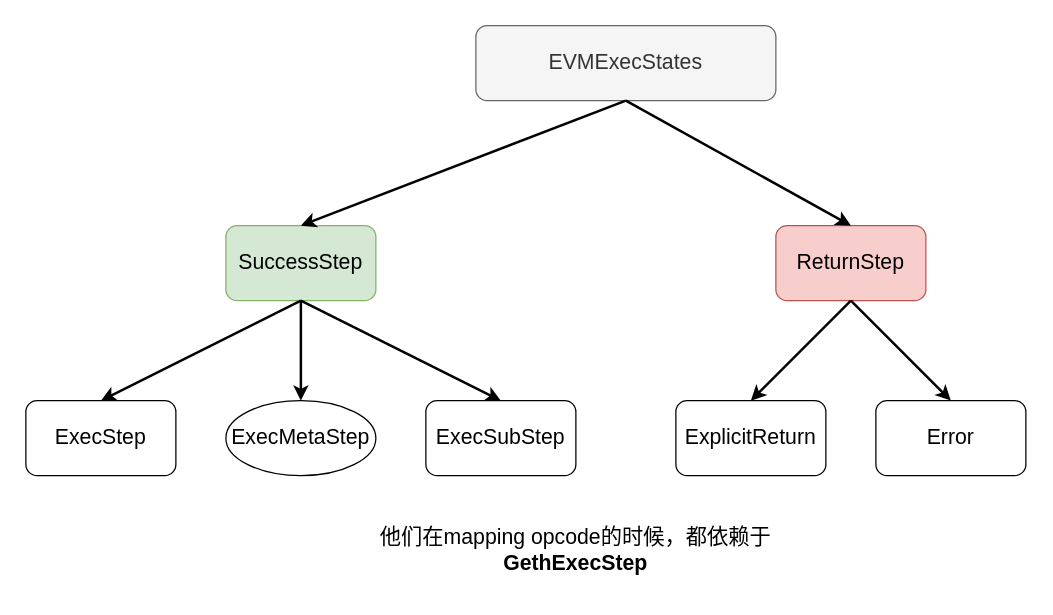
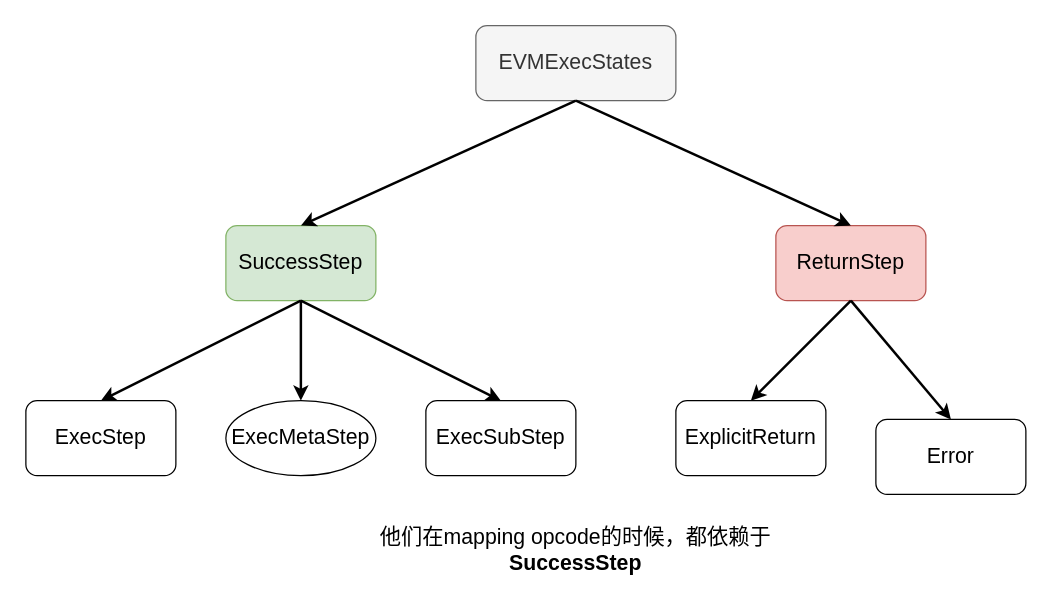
  <mxCell id="0" />
  <mxCell id="1" parent="0" />
- <mxCell id="2" value="&lt;font style=&quot;font-size: 17px;&quot;&gt;EVMExecStates&lt;/font&gt;" style="rounded=1;whiteSpace=wrap;html=1;fillColor=#f5f5f5;fontColor=#333333;strokeColor=#666666;" vertex="1" parent="1"><mxGeometry x="380" y="20" width="240" height="60" as="geometry" /></mxCell>
+ <mxCell id="2" value="&lt;font style=&quot;font-size: 17px;&quot;&gt;EVMExecStates&lt;/font&gt;" style="rounded=1;whiteSpace=wrap;html=1;fillColor=#f5f5f5;fontColor=#333333;strokeColor=#666666;" vertex="1" parent="1"><mxGeometry x="380" y="20" width="160" height="60" as="geometry" /></mxCell>
  <mxCell id="3" value="SuccessStep" style="rounded=1;whiteSpace=wrap;html=1;fontSize=17;fillColor=#d5e8d4;strokeColor=#82b366;" vertex="1" parent="1"><mxGeometry x="180" y="180" width="120" height="60" as="geometry" /></mxCell>
  <mxCell id="4" value="ReturnStep" style="rounded=1;whiteSpace=wrap;html=1;fontSize=17;fillColor=#f8cecc;strokeColor=#b85450;" vertex="1" parent="1"><mxGeometry x="620" y="180" width="120" height="60" as="geometry" /></mxCell>
  <mxCell id="5" value="ExecStep" style="rounded=1;whiteSpace=wrap;html=1;fontSize=17;" vertex="1" parent="1"><mxGeometry x="20" y="320" width="120" height="60" as="geometry" /></mxCell>
  <mxCell id="6" value="ExecMetaStep" style="ellipse;whiteSpace=wrap;html=1;fontSize=17;" vertex="1" parent="1"><mxGeometry x="180" y="320" width="120" height="60" as="geometry" /></mxCell>
  <mxCell id="7" value="ExecSubStep" style="rounded=1;whiteSpace=wrap;html=1;fontSize=17;" vertex="1" parent="1"><mxGeometry x="340" y="320" width="120" height="60" as="geometry" /></mxCell>
  <mxCell id="8" value="ExplicitReturn" style="rounded=1;whiteSpace=wrap;html=1;fontSize=17;" vertex="1" parent="1"><mxGeometry x="540" y="320" width="120" height="60" as="geometry" /></mxCell>
- <mxCell id="9" value="Error" style="rounded=1;whiteSpace=wrap;html=1;fontSize=17;" vertex="1" parent="1"><mxGeometry x="700" y="320" width="120" height="60" as="geometry" /></mxCell>
+ <mxCell id="9" value="Error" style="rounded=1;whiteSpace=wrap;html=1;fontSize=17;" vertex="1" parent="1"><mxGeometry x="700" y="335" width="120" height="60" as="geometry" /></mxCell>
  <mxCell id="10" value="" style="endArrow=classic;html=1;rounded=0;fontSize=17;strokeWidth=2;exitX=0.5;exitY=1;exitDx=0;exitDy=0;entryX=0.5;entryY=0;entryDx=0;entryDy=0;" edge="1" parent="1" source="2" target="3"><mxGeometry width="50" height="50" relative="1" as="geometry"><mxPoint x="500" y="370" as="sourcePoint" /><mxPoint x="550" y="320" as="targetPoint" /></mxGeometry></mxCell>
  <mxCell id="11" value="" style="endArrow=classic;html=1;rounded=0;fontSize=17;strokeWidth=2;exitX=0.5;exitY=1;exitDx=0;exitDy=0;entryX=0.5;entryY=0;entryDx=0;entryDy=0;" edge="1" parent="1" source="2" target="4"><mxGeometry width="50" height="50" relative="1" as="geometry"><mxPoint x="470" y="90" as="sourcePoint" /><mxPoint x="250" y="190" as="targetPoint" /></mxGeometry></mxCell>
  <mxCell id="12" value="" style="endArrow=classic;html=1;rounded=0;fontSize=17;strokeWidth=2;exitX=0.5;exitY=1;exitDx=0;exitDy=0;entryX=0.5;entryY=0;entryDx=0;entryDy=0;" edge="1" parent="1" source="3" target="5"><mxGeometry width="50" height="50" relative="1" as="geometry"><mxPoint x="470" y="90" as="sourcePoint" /><mxPoint x="250" y="190" as="targetPoint" /></mxGeometry></mxCell>
  <mxCell id="13" value="" style="endArrow=classic;html=1;rounded=0;fontSize=17;strokeWidth=2;exitX=0.5;exitY=1;exitDx=0;exitDy=0;entryX=0.5;entryY=0;entryDx=0;entryDy=0;" edge="1" parent="1" source="3" target="7"><mxGeometry width="50" height="50" relative="1" as="geometry"><mxPoint x="250" y="250" as="sourcePoint" /><mxPoint x="90" y="290" as="targetPoint" /></mxGeometry></mxCell>
  <mxCell id="14" value="" style="endArrow=classic;html=1;rounded=0;fontSize=17;strokeWidth=2;exitX=0.5;exitY=1;exitDx=0;exitDy=0;entryX=0.5;entryY=0;entryDx=0;entryDy=0;" edge="1" parent="1" source="3" target="6"><mxGeometry width="50" height="50" relative="1" as="geometry"><mxPoint x="250" y="250" as="sourcePoint" /><mxPoint x="410" y="330" as="targetPoint" /></mxGeometry></mxCell>
  <mxCell id="15" value="" style="endArrow=classic;html=1;rounded=0;fontSize=17;strokeWidth=2;exitX=0.5;exitY=1;exitDx=0;exitDy=0;entryX=0.5;entryY=0;entryDx=0;entryDy=0;" edge="1" parent="1" source="4" target="8"><mxGeometry width="50" height="50" relative="1" as="geometry"><mxPoint x="250" y="250" as="sourcePoint" /><mxPoint x="410" y="330" as="targetPoint" /></mxGeometry></mxCell>
  <mxCell id="16" value="" style="endArrow=classic;html=1;rounded=0;fontSize=17;strokeWidth=2;entryX=0.5;entryY=0;entryDx=0;entryDy=0;" edge="1" parent="1" target="9"><mxGeometry width="50" height="50" relative="1" as="geometry"><mxPoint x="680" y="240" as="sourcePoint" /><mxPoint x="610" y="330" as="targetPoint" /></mxGeometry></mxCell>
- <mxCell id="17" value="他们在mapping opcode的时候，都依赖于&lt;span data-reactroot=&quot;&quot; class=&quot;notion-enable-hover&quot; data-token-index=&quot;0&quot; style=&quot;font-weight:600&quot;&gt;GethExecStep&lt;/span&gt;" style="text;html=1;strokeColor=none;fillColor=none;align=center;verticalAlign=middle;whiteSpace=wrap;rounded=0;fontSize=17;" vertex="1" parent="1"><mxGeometry x="280" y="410" width="360" height="60" as="geometry" /></mxCell>
+ <mxCell id="17" value="他们在mapping opcode的时候，都依赖于&lt;span data-reactroot=&quot;&quot; class=&quot;notion-enable-hover&quot; data-token-index=&quot;0&quot; style=&quot;font-weight:600&quot;&gt;SuccessStep&lt;/span&gt;" style="text;html=1;strokeColor=none;fillColor=none;align=center;verticalAlign=middle;whiteSpace=wrap;rounded=0;fontSize=17;" vertex="1" parent="1"><mxGeometry x="280" y="410" width="360" height="60" as="geometry" /></mxCell>
